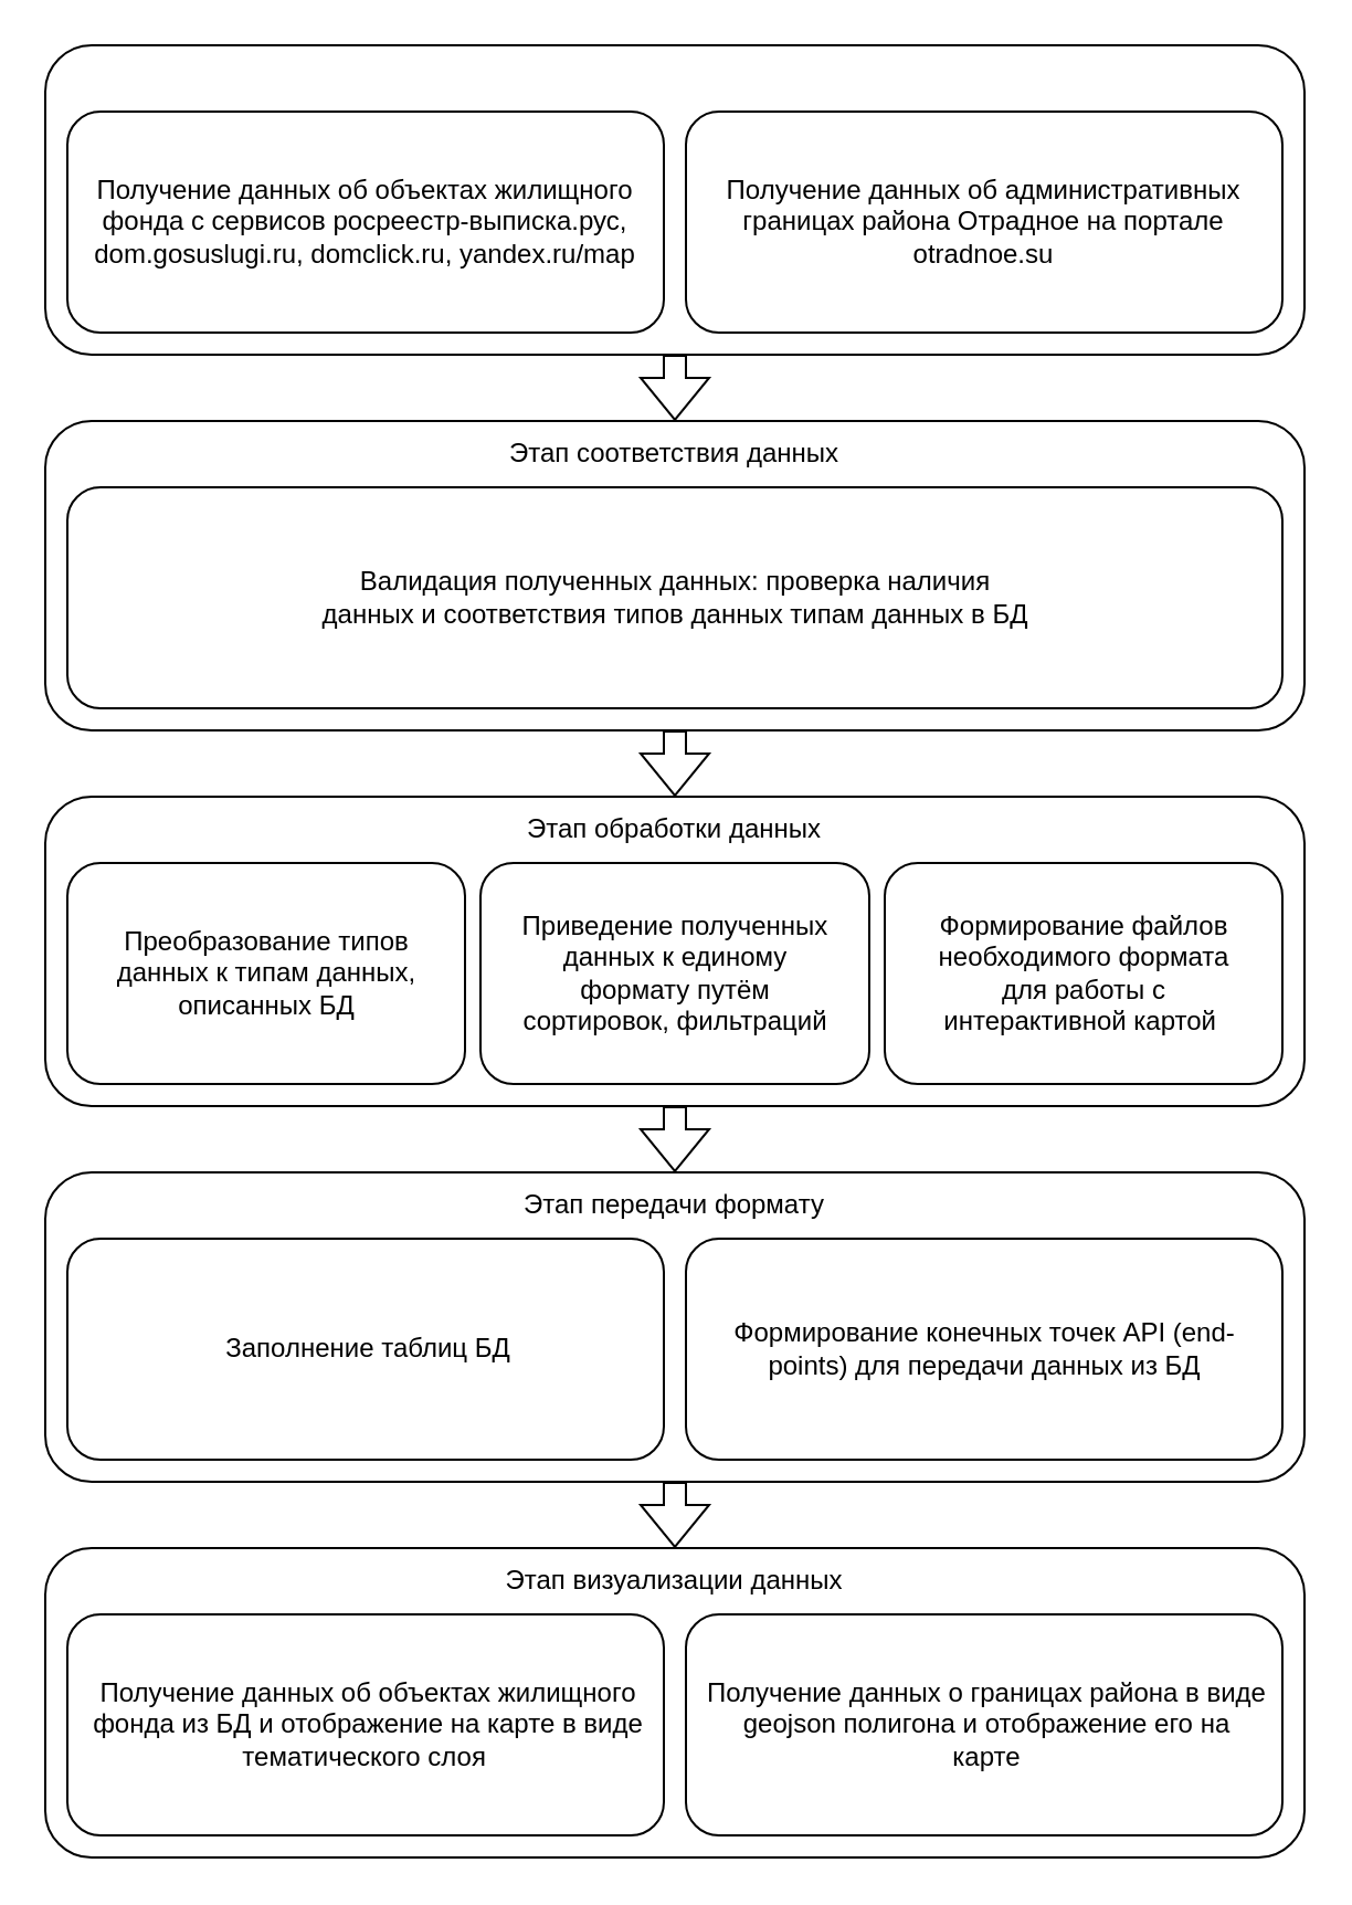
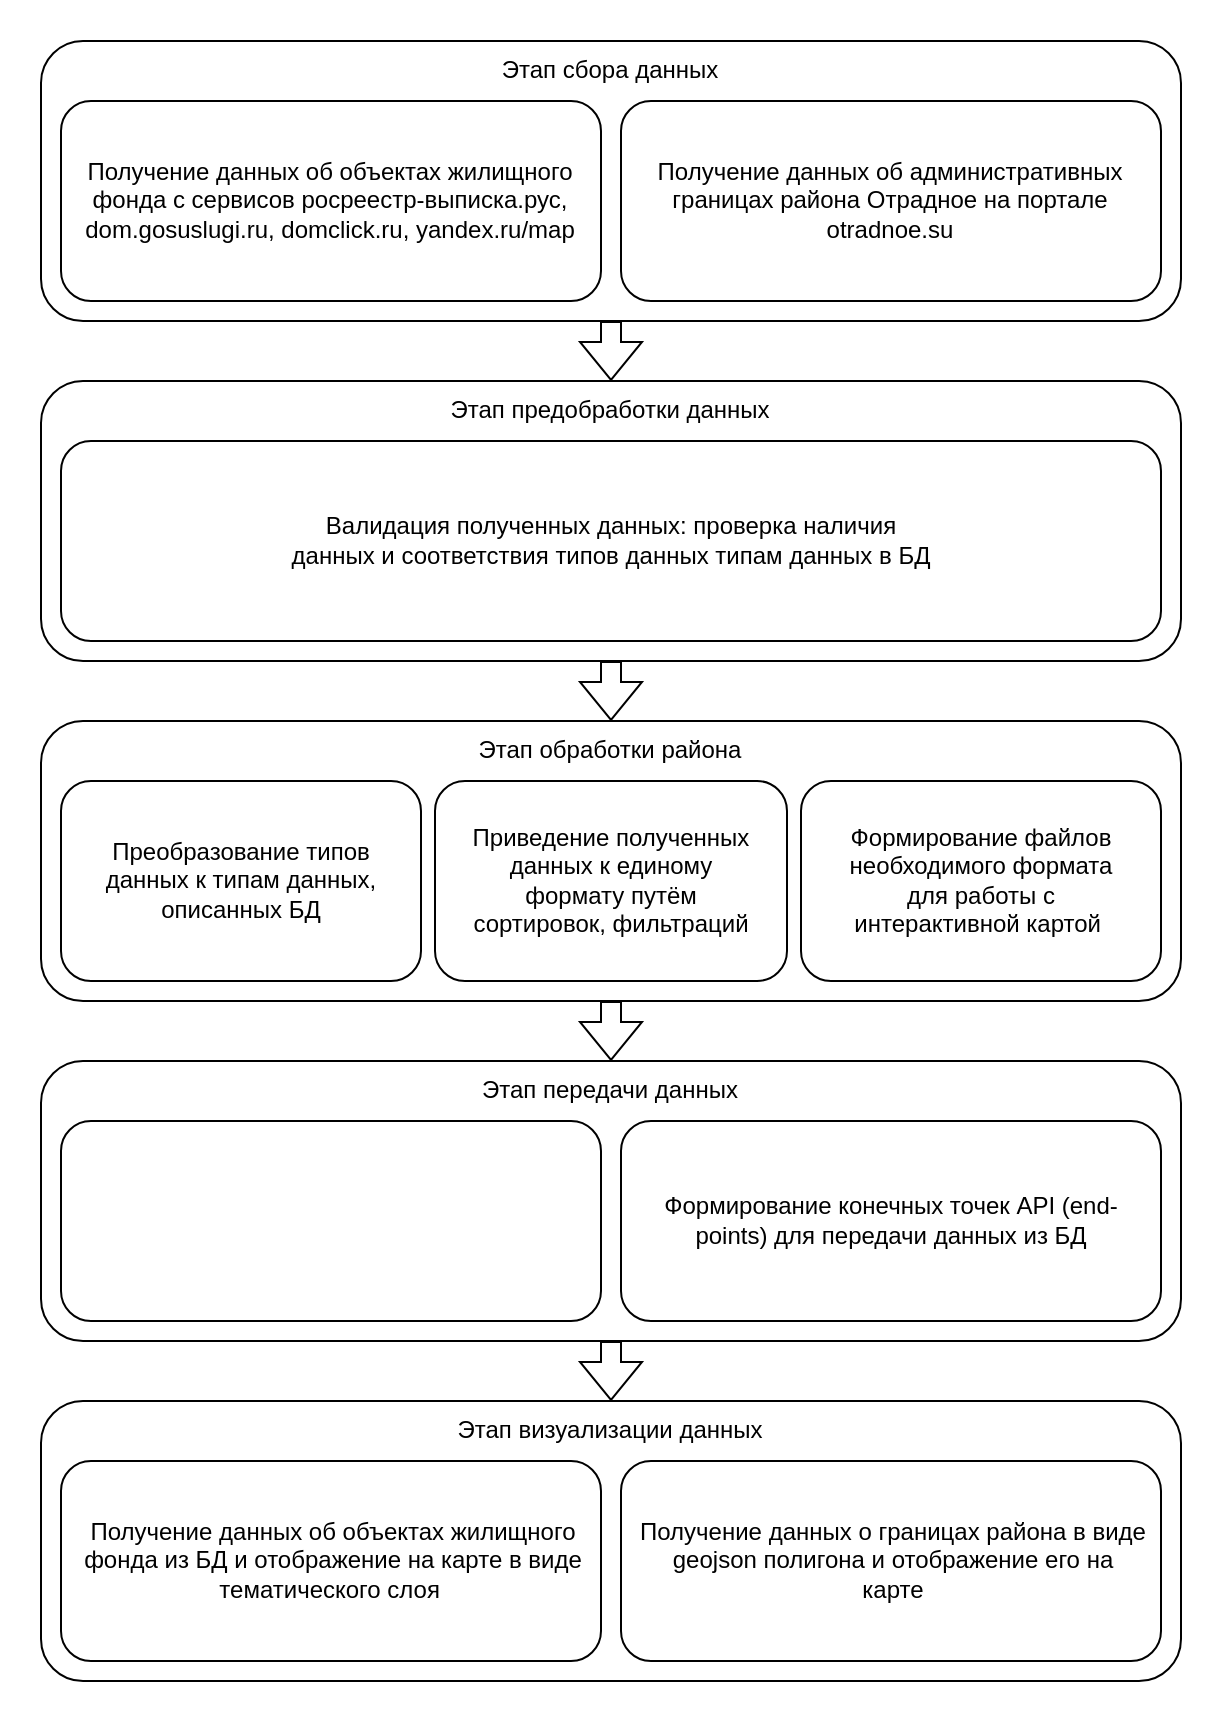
  <mxCell id="0" />
  <mxCell id="1" parent="0" />
  <mxCell id="2" value="" style="rounded=1;whiteSpace=wrap;html=1;" vertex="1" parent="1"><mxGeometry x="20" y="20" width="570" height="140" as="geometry" /></mxCell>
+ <mxCell id="3" value="Этап сбора данных" style="text;html=1;align=center;verticalAlign=middle;whiteSpace=wrap;rounded=0;" vertex="1" parent="1"><mxGeometry x="242" y="20" width="126" height="30" as="geometry" /></mxCell>
  <mxCell id="4" value="" style="shape=flexArrow;endArrow=classic;html=1;rounded=0;exitX=0.5;exitY=1;exitDx=0;exitDy=0;" edge="1" parent="1" source="2"><mxGeometry width="50" height="50" relative="1" as="geometry"><mxPoint x="270" y="230" as="sourcePoint" /><mxPoint x="305" y="190" as="targetPoint" /></mxGeometry></mxCell>
  <mxCell id="5" value="" style="rounded=1;whiteSpace=wrap;html=1;" vertex="1" parent="1"><mxGeometry x="20" y="190" width="570" height="140" as="geometry" /></mxCell>
- <mxCell id="6" value="Этап соответствия данных" style="text;html=1;align=center;verticalAlign=middle;whiteSpace=wrap;rounded=0;" vertex="1" parent="1"><mxGeometry x="216" y="190" width="178" height="30" as="geometry" /></mxCell>
+ <mxCell id="6" value="Этап предобработки данных" style="text;html=1;align=center;verticalAlign=middle;whiteSpace=wrap;rounded=0;" vertex="1" parent="1"><mxGeometry x="216" y="190" width="178" height="30" as="geometry" /></mxCell>
  <mxCell id="7" value="" style="rounded=1;whiteSpace=wrap;html=1;" vertex="1" parent="1"><mxGeometry x="30" y="220" width="550" height="100" as="geometry" /></mxCell>
  <mxCell id="8" value="" style="shape=flexArrow;endArrow=classic;html=1;rounded=0;exitX=0.5;exitY=1;exitDx=0;exitDy=0;" edge="1" parent="1" source="5"><mxGeometry width="50" height="50" relative="1" as="geometry"><mxPoint x="270" y="400" as="sourcePoint" /><mxPoint x="305" y="360" as="targetPoint" /></mxGeometry></mxCell>
  <mxCell id="9" value="" style="rounded=1;whiteSpace=wrap;html=1;" vertex="1" parent="1"><mxGeometry x="20" y="360" width="570" height="140" as="geometry" /></mxCell>
- <mxCell id="10" value="Этап обработки данных" style="text;html=1;align=center;verticalAlign=middle;whiteSpace=wrap;rounded=0;" vertex="1" parent="1"><mxGeometry x="221" y="360" width="168" height="30" as="geometry" /></mxCell>
+ <mxCell id="10" value="Этап обработки района" style="text;html=1;align=center;verticalAlign=middle;whiteSpace=wrap;rounded=0;" vertex="1" parent="1"><mxGeometry x="221" y="360" width="168" height="30" as="geometry" /></mxCell>
  <mxCell id="11" value="" style="rounded=1;whiteSpace=wrap;html=1;" vertex="1" parent="1"><mxGeometry x="30" y="390" width="180" height="100" as="geometry" /></mxCell>
  <mxCell id="12" value="" style="rounded=1;whiteSpace=wrap;html=1;" vertex="1" parent="1"><mxGeometry x="217" y="390" width="176" height="100" as="geometry" /></mxCell>
  <mxCell id="13" value="" style="shape=flexArrow;endArrow=classic;html=1;rounded=0;exitX=0.5;exitY=1;exitDx=0;exitDy=0;" edge="1" parent="1" source="9"><mxGeometry width="50" height="50" relative="1" as="geometry"><mxPoint x="270" y="570" as="sourcePoint" /><mxPoint x="305" y="530" as="targetPoint" /></mxGeometry></mxCell>
  <mxCell id="14" value="" style="rounded=1;whiteSpace=wrap;html=1;" vertex="1" parent="1"><mxGeometry x="20" y="530" width="570" height="140" as="geometry" /></mxCell>
- <mxCell id="15" value="Этап передачи формату" style="text;html=1;align=center;verticalAlign=middle;whiteSpace=wrap;rounded=0;" vertex="1" parent="1"><mxGeometry x="221" y="530" width="168" height="30" as="geometry" /></mxCell>
+ <mxCell id="15" value="Этап передачи данных" style="text;html=1;align=center;verticalAlign=middle;whiteSpace=wrap;rounded=0;" vertex="1" parent="1"><mxGeometry x="221" y="530" width="168" height="30" as="geometry" /></mxCell>
  <mxCell id="16" value="" style="rounded=1;whiteSpace=wrap;html=1;" vertex="1" parent="1"><mxGeometry x="30" y="560" width="270" height="100" as="geometry" /></mxCell>
  <mxCell id="17" value="" style="rounded=1;whiteSpace=wrap;html=1;" vertex="1" parent="1"><mxGeometry x="310" y="560" width="270" height="100" as="geometry" /></mxCell>
  <mxCell id="18" value="" style="shape=flexArrow;endArrow=classic;html=1;rounded=0;exitX=0.5;exitY=1;exitDx=0;exitDy=0;" edge="1" parent="1" source="14"><mxGeometry width="50" height="50" relative="1" as="geometry"><mxPoint x="270" y="740" as="sourcePoint" /><mxPoint x="305" y="700" as="targetPoint" /></mxGeometry></mxCell>
  <mxCell id="19" value="" style="rounded=1;whiteSpace=wrap;html=1;" vertex="1" parent="1"><mxGeometry x="20" y="700" width="570" height="140" as="geometry" /></mxCell>
  <mxCell id="20" value="Этап визуализации данных" style="text;html=1;align=center;verticalAlign=middle;whiteSpace=wrap;rounded=0;" vertex="1" parent="1"><mxGeometry x="216" y="700" width="178" height="30" as="geometry" /></mxCell>
  <mxCell id="21" value="" style="rounded=1;whiteSpace=wrap;html=1;" vertex="1" parent="1"><mxGeometry x="30" y="50" width="270" height="100" as="geometry" /></mxCell>
  <mxCell id="22" value="" style="rounded=1;whiteSpace=wrap;html=1;" vertex="1" parent="1"><mxGeometry x="310" y="50" width="270" height="100" as="geometry" /></mxCell>
  <mxCell id="23" value="Получение данных об объектах жилищного фонда с сервисов росреестр-выписка.рус, dom.gosuslugi.ru, domclick.ru, yandex.ru/map" style="text;html=1;align=center;verticalAlign=middle;whiteSpace=wrap;rounded=0;" vertex="1" parent="1"><mxGeometry x="30" y="50" width="270" height="100" as="geometry" /></mxCell>
  <mxCell id="24" value="Получение данных об административных границах района Отрадное на портале otradnoe.su" style="text;html=1;align=center;verticalAlign=middle;whiteSpace=wrap;rounded=0;" vertex="1" parent="1"><mxGeometry x="310" y="50" width="270" height="100" as="geometry" /></mxCell>
  <mxCell id="25" value="Валидация полученных данных: проверка наличия данных и соответствия типов данных типам данных в БД" style="text;html=1;align=center;verticalAlign=middle;whiteSpace=wrap;rounded=0;" vertex="1" parent="1"><mxGeometry x="142.5" y="255" width="325" height="30" as="geometry" /></mxCell>
  <mxCell id="26" value="Преобразование типов данных к типам данных, описанных БД" style="text;html=1;align=center;verticalAlign=middle;whiteSpace=wrap;rounded=0;" vertex="1" parent="1"><mxGeometry x="49.5" y="425" width="141" height="30" as="geometry" /></mxCell>
  <mxCell id="27" value="Приведение полученных данных к единому формату путём сортировок, фильтраций" style="text;html=1;align=center;verticalAlign=middle;whiteSpace=wrap;rounded=0;" vertex="1" parent="1"><mxGeometry x="228.75" y="425" width="152.5" height="30" as="geometry" /></mxCell>
- <mxCell id="28" value="Заполнение таблиц БД" style="text;html=1;align=center;verticalAlign=middle;whiteSpace=wrap;rounded=0;" vertex="1" parent="1"><mxGeometry x="39" y="595" width="255" height="30" as="geometry" /></mxCell>
  <mxCell id="29" value="Формирование конечных точек API (end-points) для передачи данных из БД" style="text;html=1;align=center;verticalAlign=middle;whiteSpace=wrap;rounded=0;" vertex="1" parent="1"><mxGeometry x="317.5" y="595" width="255" height="30" as="geometry" /></mxCell>
  <mxCell id="30" value="" style="rounded=1;whiteSpace=wrap;html=1;" vertex="1" parent="1"><mxGeometry x="30" y="730" width="270" height="100" as="geometry" /></mxCell>
  <mxCell id="31" value="Получение данных об объектах жилищного фонда из БД и отображение на карте в виде тематического слоя&amp;nbsp;" style="text;html=1;align=center;verticalAlign=middle;whiteSpace=wrap;rounded=0;" vertex="1" parent="1"><mxGeometry x="39" y="765" width="255" height="30" as="geometry" /></mxCell>
  <mxCell id="32" value="" style="rounded=1;whiteSpace=wrap;html=1;" vertex="1" parent="1"><mxGeometry x="310" y="730" width="270" height="100" as="geometry" /></mxCell>
  <mxCell id="33" value="Получение данных о границах района в виде geojson полигона и отображение его на карте" style="text;html=1;align=center;verticalAlign=middle;whiteSpace=wrap;rounded=0;" vertex="1" parent="1"><mxGeometry x="319" y="765" width="255" height="30" as="geometry" /></mxCell>
  <mxCell id="34" value="" style="rounded=1;whiteSpace=wrap;html=1;" vertex="1" parent="1"><mxGeometry x="400" y="390" width="180" height="100" as="geometry" /></mxCell>
  <mxCell id="35" value="Формирование файлов необходимого формата для работы с интерактивной картой&amp;nbsp;" style="text;html=1;align=center;verticalAlign=middle;whiteSpace=wrap;rounded=0;" vertex="1" parent="1"><mxGeometry x="419.5" y="425" width="141" height="30" as="geometry" /></mxCell>
